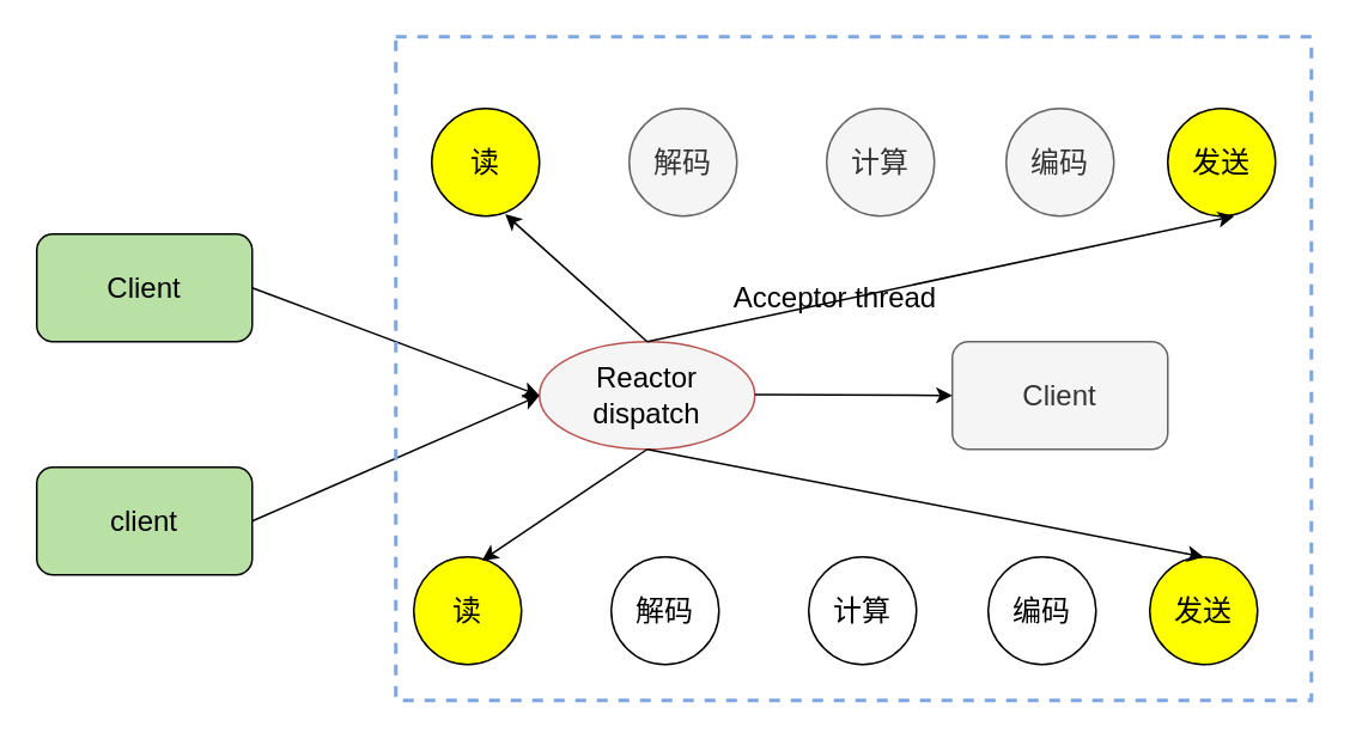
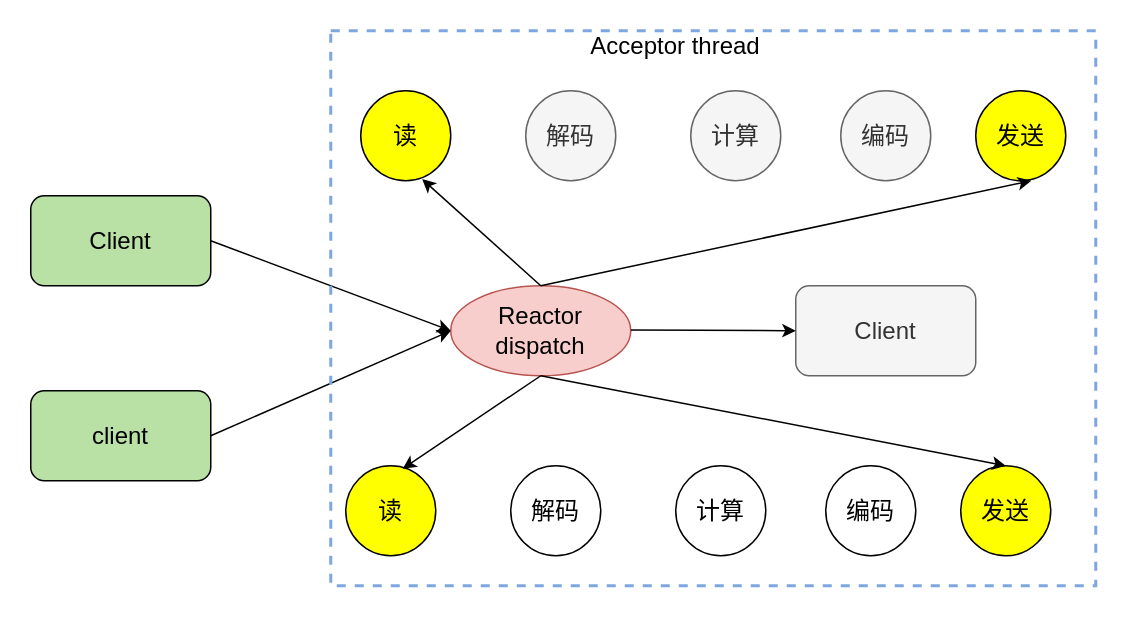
  <mxCell id="0" />
  <mxCell id="1" parent="0" />
  <mxCell id="2" value="Client" style="rounded=1;whiteSpace=wrap;html=1;fillColor=#B9E0A5;fontSize=16;" vertex="1" parent="1"><mxGeometry x="20" y="130" width="120" height="60" as="geometry" /></mxCell>
  <mxCell id="3" value="client" style="rounded=1;whiteSpace=wrap;html=1;fillColor=#B9E0A5;fontSize=16;" vertex="1" parent="1"><mxGeometry x="20" y="260" width="120" height="60" as="geometry" /></mxCell>
- <mxCell id="4" value="&lt;font style=&quot;font-size: 16px&quot;&gt;Reactor dispatch&lt;/font&gt;" style="ellipse;whiteSpace=wrap;html=1;fillColor=#f5f5f5;strokeColor=#b85450;fontSize=16;" vertex="1" parent="1"><mxGeometry x="300" y="190" width="120" height="60" as="geometry" /></mxCell>
+ <mxCell id="4" value="&lt;font style=&quot;font-size: 16px&quot;&gt;Reactor dispatch&lt;/font&gt;" style="ellipse;whiteSpace=wrap;html=1;fillColor=#f8cecc;strokeColor=#b85450;fontSize=16;" vertex="1" parent="1"><mxGeometry x="300" y="190" width="120" height="60" as="geometry" /></mxCell>
  <mxCell id="5" value="读" style="ellipse;whiteSpace=wrap;html=1;aspect=fixed;fillColor=#FFFF00;fontSize=16;" vertex="1" parent="1"><mxGeometry x="240" y="60" width="60" height="60" as="geometry" /></mxCell>
  <mxCell id="6" value="解码" style="ellipse;whiteSpace=wrap;html=1;aspect=fixed;fillColor=#f5f5f5;strokeColor=#666666;fontColor=#333333;fontSize=16;" vertex="1" parent="1"><mxGeometry x="350" y="60" width="60" height="60" as="geometry" /></mxCell>
  <mxCell id="7" value="计算" style="ellipse;whiteSpace=wrap;html=1;aspect=fixed;fillColor=#f5f5f5;strokeColor=#666666;fontColor=#333333;fontSize=16;" vertex="1" parent="1"><mxGeometry x="460" y="60" width="60" height="60" as="geometry" /></mxCell>
  <mxCell id="8" value="编码" style="ellipse;whiteSpace=wrap;html=1;aspect=fixed;fillColor=#f5f5f5;strokeColor=#666666;fontColor=#333333;fontSize=16;" vertex="1" parent="1"><mxGeometry x="560" y="60" width="60" height="60" as="geometry" /></mxCell>
  <mxCell id="9" value="发送" style="ellipse;whiteSpace=wrap;html=1;aspect=fixed;fillColor=#FFFF00;fontSize=16;" vertex="1" parent="1"><mxGeometry x="650" y="60" width="60" height="60" as="geometry" /></mxCell>
  <mxCell id="10" value="读" style="ellipse;whiteSpace=wrap;html=1;aspect=fixed;fillColor=#FFFF00;fontSize=16;" vertex="1" parent="1"><mxGeometry x="230" y="310" width="60" height="60" as="geometry" /></mxCell>
  <mxCell id="11" value="解码" style="ellipse;whiteSpace=wrap;html=1;aspect=fixed;fontSize=16;" vertex="1" parent="1"><mxGeometry x="340" y="310" width="60" height="60" as="geometry" /></mxCell>
  <mxCell id="12" value="计算" style="ellipse;whiteSpace=wrap;html=1;aspect=fixed;fontSize=16;" vertex="1" parent="1"><mxGeometry x="450" y="310" width="60" height="60" as="geometry" /></mxCell>
  <mxCell id="13" value="编码" style="ellipse;whiteSpace=wrap;html=1;aspect=fixed;fontSize=16;" vertex="1" parent="1"><mxGeometry x="550" y="310" width="60" height="60" as="geometry" /></mxCell>
  <mxCell id="14" value="发送" style="ellipse;whiteSpace=wrap;html=1;aspect=fixed;fillColor=#FFFF00;fontSize=16;" vertex="1" parent="1"><mxGeometry x="640" y="310" width="60" height="60" as="geometry" /></mxCell>
  <mxCell id="15" value="Client" style="rounded=1;whiteSpace=wrap;html=1;fillColor=#f5f5f5;strokeColor=#666666;fontColor=#333333;fontSize=16;" vertex="1" parent="1"><mxGeometry x="530" y="190" width="120" height="60" as="geometry" /></mxCell>
  <mxCell id="16" value="" style="endArrow=classic;html=1;entryX=0.683;entryY=0.983;entryDx=0;entryDy=0;entryPerimeter=0;exitX=0.5;exitY=0;exitDx=0;exitDy=0;fontSize=16;" edge="1" parent="1" source="4" target="5"><mxGeometry width="50" height="50" relative="1" as="geometry"><mxPoint x="450" y="220" as="sourcePoint" /><mxPoint x="500" y="170" as="targetPoint" /></mxGeometry></mxCell>
  <mxCell id="17" value="" style="endArrow=classic;html=1;exitX=0.5;exitY=0;exitDx=0;exitDy=0;entryX=0.617;entryY=1;entryDx=0;entryDy=0;entryPerimeter=0;fontSize=16;" edge="1" parent="1" source="4" target="9"><mxGeometry width="50" height="50" relative="1" as="geometry"><mxPoint x="470" y="180" as="sourcePoint" /><mxPoint x="520" y="130" as="targetPoint" /></mxGeometry></mxCell>
  <mxCell id="18" value="" style="endArrow=classic;html=1;entryX=0;entryY=0.5;entryDx=0;entryDy=0;fontSize=16;" edge="1" parent="1" target="15"><mxGeometry width="50" height="50" relative="1" as="geometry"><mxPoint x="420" y="219.5" as="sourcePoint" /><mxPoint x="480" y="219.5" as="targetPoint" /></mxGeometry></mxCell>
  <mxCell id="19" value="" style="endArrow=classic;html=1;entryX=0.633;entryY=0.033;entryDx=0;entryDy=0;entryPerimeter=0;fontSize=16;" edge="1" parent="1" target="10"><mxGeometry width="50" height="50" relative="1" as="geometry"><mxPoint x="360" y="250" as="sourcePoint" /><mxPoint x="320" y="310" as="targetPoint" /></mxGeometry></mxCell>
  <mxCell id="20" value="" style="endArrow=classic;html=1;entryX=0.5;entryY=0;entryDx=0;entryDy=0;fontSize=16;" edge="1" parent="1" target="14"><mxGeometry width="50" height="50" relative="1" as="geometry"><mxPoint x="360" y="250" as="sourcePoint" /><mxPoint x="410" y="310" as="targetPoint" /></mxGeometry></mxCell>
- <mxCell id="21" value="&lt;font style=&quot;font-size: 16px&quot;&gt;Acceptor thread&lt;/font&gt;" style="text;html=1;strokeColor=none;fillColor=none;align=center;verticalAlign=middle;whiteSpace=wrap;rounded=0;fontSize=16;" vertex="1" parent="1"><mxGeometry x="405" y="155" width="120" height="20" as="geometry" /></mxCell>
+ <mxCell id="21" value="&lt;font style=&quot;font-size: 16px&quot;&gt;Acceptor thread&lt;/font&gt;" style="text;html=1;strokeColor=none;fillColor=none;align=center;verticalAlign=middle;whiteSpace=wrap;rounded=0;fontSize=16;" vertex="1" parent="1"><mxGeometry x="390" y="20" width="120" height="20" as="geometry" /></mxCell>
  <mxCell id="22" value="" style="endArrow=classic;html=1;exitX=1;exitY=0.5;exitDx=0;exitDy=0;entryX=0;entryY=0.5;entryDx=0;entryDy=0;fontSize=16;" edge="1" parent="1" source="2" target="4"><mxGeometry width="50" height="50" relative="1" as="geometry"><mxPoint x="230" y="200" as="sourcePoint" /><mxPoint x="220" y="170.746" as="targetPoint" /></mxGeometry></mxCell>
  <mxCell id="23" value="" style="endArrow=classic;html=1;exitX=1;exitY=0.5;exitDx=0;exitDy=0;entryX=0;entryY=0.5;entryDx=0;entryDy=0;fontSize=16;" edge="1" parent="1" source="3" target="4"><mxGeometry width="50" height="50" relative="1" as="geometry"><mxPoint x="200" y="300" as="sourcePoint" /><mxPoint x="250" y="250" as="targetPoint" /></mxGeometry></mxCell>
  <mxCell id="24" value="" style="rounded=0;whiteSpace=wrap;html=1;fillColor=none;dashed=1;strokeColor=#7EA6E0;strokeWidth=2;fontSize=16;" vertex="1" parent="1"><mxGeometry x="220" y="20" width="510" height="370" as="geometry" /></mxCell>
